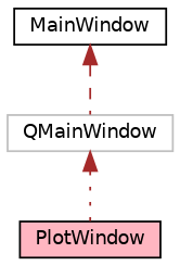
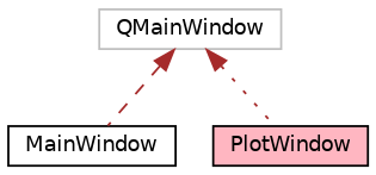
  digraph {
    node [color=black fillcolor=white fontname=Helvetica fontsize=10 shape=record style=filled]
    edge [color=brown dir=back fontname=Helvetica fontsize=10 labelfontname=Helvetica labelfontsize=10]
    n1 [fontcolor=black height=0.2 label=MainWindow width=0.4]
    n2 [color=grey75 height=0.2 label=QMainWindow width=0.4]
    n3 [fillcolor=lightpink height=0.2 label=PlotWindow width=0.4]
-   n1 -> n2 [style=dashed]
+   n2 -> n1 [style=dashed]
    n2 -> n3 [style=dotted]
  }
